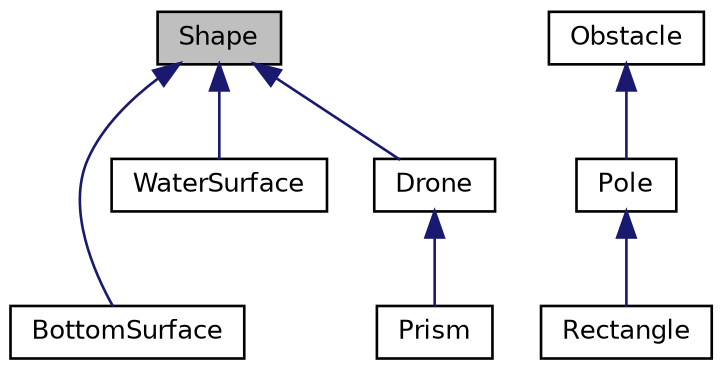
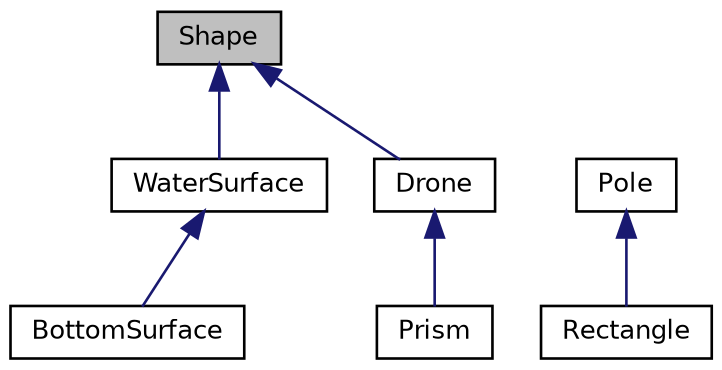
  digraph {
    node [color=black fillcolor=white fontname=Helvetica fontsize=10 shape=record style=filled]
    edge [color=midnightblue dir=back fontname=Helvetica fontsize=10 labelfontname=Helvetica labelfontsize=10 style=solid]
    n1 [fillcolor=grey75 fontcolor=black height=0.2 label=Shape width=0.4]
    n2 [height=0.2 label=BottomSurface width=0.4]
    n3 [height=0.2 label=Drone width=0.4]
    n4 [height=0.2 label=WaterSurface width=0.4]
    n5 [height=0.2 label=Prism width=0.4]
-   n6 [height=0.2 label=Obstacle width=0.4]
    n7 [height=0.2 label=Pole width=0.4]
    n8 [height=0.2 label=Rectangle width=0.4]
-   n1 -> n2
+   n4 -> n2
    n1 -> n3
    n1 -> n4
    n3 -> n5
-   n6 -> n7
    n7 -> n8
  }
